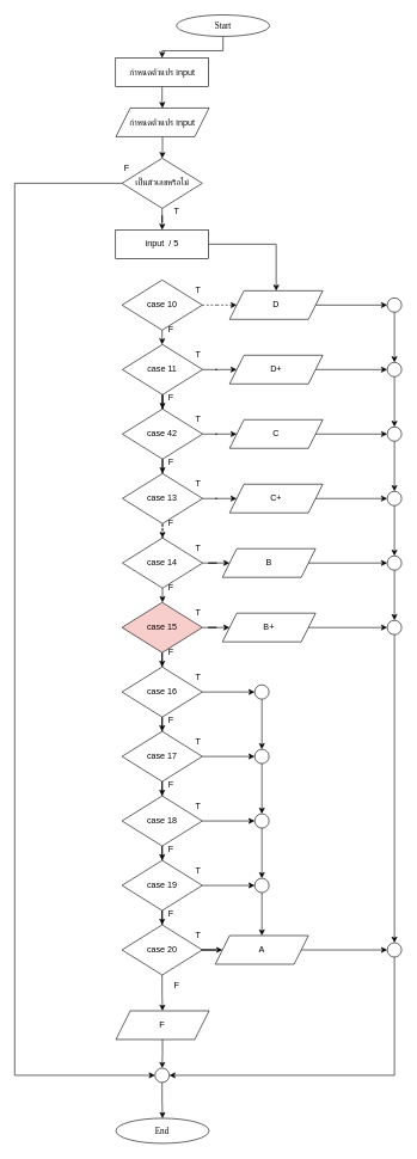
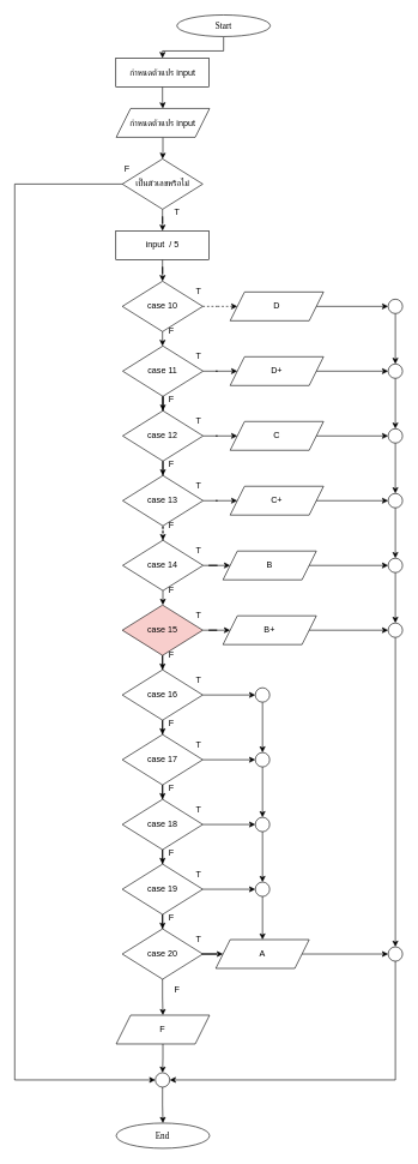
  <mxCell id="0" />
  <mxCell id="1" parent="0" />
  <mxCell id="2" value="" style="edgeStyle=orthogonalEdgeStyle;rounded=0;orthogonalLoop=1;jettySize=auto;html=1;" edge="1" parent="1" source="3" target="5"><mxGeometry relative="1" as="geometry" /></mxCell>
  <mxCell id="3" value="&lt;font data-font-src=&quot;https://fonts.googleapis.com/css?family=Sarabun&quot; face=&quot;Sarabun&quot;&gt;Start&lt;/font&gt;" style="ellipse;whiteSpace=wrap;html=1;" vertex="1" parent="1"><mxGeometry x="245.83" y="20" width="130" height="30" as="geometry" /></mxCell>
  <mxCell id="4" value="" style="edgeStyle=orthogonalEdgeStyle;rounded=0;orthogonalLoop=1;jettySize=auto;html=1;" edge="1" parent="1" source="5" target="7"><mxGeometry relative="1" as="geometry" /></mxCell>
  <mxCell id="5" value="กำหนดตัวแปร input" style="rounded=0;whiteSpace=wrap;html=1;" vertex="1" parent="1"><mxGeometry x="160.83" y="80" width="130" height="40" as="geometry" /></mxCell>
  <mxCell id="6" value="" style="edgeStyle=orthogonalEdgeStyle;rounded=0;orthogonalLoop=1;jettySize=auto;html=1;" edge="1" parent="1" source="7"><mxGeometry relative="1" as="geometry"><mxPoint x="225.85" y="220.015" as="targetPoint" /></mxGeometry></mxCell>
  <mxCell id="7" value="กำหนดตัวแปร input" style="shape=parallelogram;perimeter=parallelogramPerimeter;whiteSpace=wrap;html=1;fixedSize=1;" vertex="1" parent="1"><mxGeometry x="161.33" y="150" width="130" height="40" as="geometry" /></mxCell>
- <mxCell id="8" style="edgeStyle=orthogonalEdgeStyle;rounded=0;orthogonalLoop=1;jettySize=auto;html=1;" edge="1" parent="1" source="9" target="45"><mxGeometry relative="1" as="geometry" /></mxCell>
+ <mxCell id="8" style="edgeStyle=orthogonalEdgeStyle;rounded=0;orthogonalLoop=1;jettySize=auto;html=1;entryX=0.5;entryY=0;entryDx=0;entryDy=0;" edge="1" parent="1" source="9" target="12"><mxGeometry relative="1" as="geometry" /></mxCell>
  <mxCell id="9" value="input&amp;nbsp; / 5" style="rounded=0;whiteSpace=wrap;html=1;" vertex="1" parent="1"><mxGeometry x="160.83" y="320" width="130" height="40" as="geometry" /></mxCell>
  <mxCell id="10" value="" style="edgeStyle=orthogonalEdgeStyle;rounded=0;orthogonalLoop=1;jettySize=auto;html=1;" edge="1" parent="1" source="12" target="16"><mxGeometry relative="1" as="geometry" /></mxCell>
  <mxCell id="11" value="" style="edgeStyle=orthogonalEdgeStyle;rounded=0;orthogonalLoop=1;jettySize=auto;html=1;dashed=1;" edge="1" parent="1" source="12" target="45"><mxGeometry relative="1" as="geometry" /></mxCell>
  <mxCell id="12" value="case 10" style="rhombus;whiteSpace=wrap;html=1;" vertex="1" parent="1"><mxGeometry x="169.83" y="390" width="112" height="70" as="geometry" /></mxCell>
  <mxCell id="13" value="" style="edgeStyle=orthogonalEdgeStyle;rounded=0;orthogonalLoop=1;jettySize=auto;html=1;" edge="1" parent="1" source="16" target="19"><mxGeometry relative="1" as="geometry" /></mxCell>
  <mxCell id="14" value="" style="edgeStyle=orthogonalEdgeStyle;rounded=0;orthogonalLoop=1;jettySize=auto;html=1;" edge="1" parent="1" source="16" target="47"><mxGeometry relative="1" as="geometry" /></mxCell>
  <mxCell id="15" value="" style="edgeStyle=orthogonalEdgeStyle;rounded=0;orthogonalLoop=1;jettySize=auto;html=1;" edge="1" parent="1" source="16" target="96"><mxGeometry relative="1" as="geometry" /></mxCell>
  <mxCell id="16" value="case 11" style="rhombus;whiteSpace=wrap;html=1;" vertex="1" parent="1"><mxGeometry x="170.33" y="480" width="112" height="70" as="geometry" /></mxCell>
  <mxCell id="17" value="" style="edgeStyle=orthogonalEdgeStyle;rounded=0;orthogonalLoop=1;jettySize=auto;html=1;" edge="1" parent="1" source="19" target="22"><mxGeometry relative="1" as="geometry" /></mxCell>
  <mxCell id="18" value="" style="edgeStyle=orthogonalEdgeStyle;rounded=0;orthogonalLoop=1;jettySize=auto;html=1;" edge="1" parent="1" source="19" target="51"><mxGeometry relative="1" as="geometry" /></mxCell>
- <mxCell id="19" value="case 42" style="rhombus;whiteSpace=wrap;html=1;" vertex="1" parent="1"><mxGeometry x="170.33" y="570" width="112" height="70" as="geometry" /></mxCell>
+ <mxCell id="19" value="case 12" style="rhombus;whiteSpace=wrap;html=1;" vertex="1" parent="1"><mxGeometry x="170.33" y="570" width="112" height="70" as="geometry" /></mxCell>
  <mxCell id="20" value="" style="edgeStyle=orthogonalEdgeStyle;rounded=0;orthogonalLoop=1;jettySize=auto;html=1;dashed=1;" edge="1" parent="1" source="22" target="25"><mxGeometry relative="1" as="geometry" /></mxCell>
  <mxCell id="21" value="" style="edgeStyle=orthogonalEdgeStyle;rounded=0;orthogonalLoop=1;jettySize=auto;html=1;" edge="1" parent="1" source="22" target="53"><mxGeometry relative="1" as="geometry" /></mxCell>
  <mxCell id="22" value="case 13" style="rhombus;whiteSpace=wrap;html=1;" vertex="1" parent="1"><mxGeometry x="170.33" y="660" width="112" height="70" as="geometry" /></mxCell>
  <mxCell id="23" value="" style="edgeStyle=orthogonalEdgeStyle;rounded=0;orthogonalLoop=1;jettySize=auto;html=1;" edge="1" parent="1" source="25" target="28"><mxGeometry relative="1" as="geometry" /></mxCell>
  <mxCell id="24" value="" style="edgeStyle=orthogonalEdgeStyle;rounded=0;orthogonalLoop=1;jettySize=auto;html=1;" edge="1" parent="1" source="25" target="55"><mxGeometry relative="1" as="geometry" /></mxCell>
  <mxCell id="25" value="case 14" style="rhombus;whiteSpace=wrap;html=1;" vertex="1" parent="1"><mxGeometry x="170.33" y="750" width="112" height="70" as="geometry" /></mxCell>
  <mxCell id="26" value="" style="edgeStyle=orthogonalEdgeStyle;rounded=0;orthogonalLoop=1;jettySize=auto;html=1;" edge="1" parent="1" source="28" target="31"><mxGeometry relative="1" as="geometry" /></mxCell>
  <mxCell id="27" value="" style="edgeStyle=orthogonalEdgeStyle;rounded=0;orthogonalLoop=1;jettySize=auto;html=1;" edge="1" parent="1" source="28" target="57"><mxGeometry relative="1" as="geometry" /></mxCell>
  <mxCell id="28" value="case 15" style="rhombus;whiteSpace=wrap;html=1;fillColor=#f8cecc;" vertex="1" parent="1"><mxGeometry x="169.83" y="840" width="112" height="70" as="geometry" /></mxCell>
  <mxCell id="29" value="" style="edgeStyle=orthogonalEdgeStyle;rounded=0;orthogonalLoop=1;jettySize=auto;html=1;" edge="1" parent="1" source="31" target="34"><mxGeometry relative="1" as="geometry" /></mxCell>
  <mxCell id="30" value="" style="edgeStyle=orthogonalEdgeStyle;rounded=0;orthogonalLoop=1;jettySize=auto;html=1;" edge="1" parent="1" source="31" target="67"><mxGeometry relative="1" as="geometry" /></mxCell>
  <mxCell id="31" value="case 16" style="rhombus;whiteSpace=wrap;html=1;" vertex="1" parent="1"><mxGeometry x="169.83" y="930" width="112" height="70" as="geometry" /></mxCell>
  <mxCell id="32" value="" style="edgeStyle=orthogonalEdgeStyle;rounded=0;orthogonalLoop=1;jettySize=auto;html=1;" edge="1" parent="1" source="34" target="37"><mxGeometry relative="1" as="geometry" /></mxCell>
  <mxCell id="33" value="" style="edgeStyle=orthogonalEdgeStyle;rounded=0;orthogonalLoop=1;jettySize=auto;html=1;" edge="1" parent="1" source="34" target="61"><mxGeometry relative="1" as="geometry" /></mxCell>
  <mxCell id="34" value="case 17" style="rhombus;whiteSpace=wrap;html=1;" vertex="1" parent="1"><mxGeometry x="169.83" y="1020" width="112" height="70" as="geometry" /></mxCell>
  <mxCell id="35" value="" style="edgeStyle=orthogonalEdgeStyle;rounded=0;orthogonalLoop=1;jettySize=auto;html=1;" edge="1" parent="1" source="37" target="40"><mxGeometry relative="1" as="geometry" /></mxCell>
  <mxCell id="36" value="" style="edgeStyle=orthogonalEdgeStyle;rounded=0;orthogonalLoop=1;jettySize=auto;html=1;" edge="1" parent="1" source="37" target="63"><mxGeometry relative="1" as="geometry" /></mxCell>
  <mxCell id="37" value="case 18" style="rhombus;whiteSpace=wrap;html=1;" vertex="1" parent="1"><mxGeometry x="169.83" y="1110" width="112" height="70" as="geometry" /></mxCell>
  <mxCell id="38" value="" style="edgeStyle=orthogonalEdgeStyle;rounded=0;orthogonalLoop=1;jettySize=auto;html=1;" edge="1" parent="1" source="40" target="43"><mxGeometry relative="1" as="geometry" /></mxCell>
  <mxCell id="39" value="" style="edgeStyle=orthogonalEdgeStyle;rounded=0;orthogonalLoop=1;jettySize=auto;html=1;" edge="1" parent="1" source="40" target="65"><mxGeometry relative="1" as="geometry" /></mxCell>
  <mxCell id="40" value="case 19" style="rhombus;whiteSpace=wrap;html=1;" vertex="1" parent="1"><mxGeometry x="169.83" y="1200" width="112" height="70" as="geometry" /></mxCell>
  <mxCell id="41" value="" style="edgeStyle=orthogonalEdgeStyle;rounded=0;orthogonalLoop=1;jettySize=auto;html=1;" edge="1" parent="1" source="43" target="59"><mxGeometry relative="1" as="geometry" /></mxCell>
  <mxCell id="42" value="" style="edgeStyle=orthogonalEdgeStyle;rounded=0;orthogonalLoop=1;jettySize=auto;html=1;" edge="1" parent="1" source="43" target="49"><mxGeometry relative="1" as="geometry" /></mxCell>
  <mxCell id="43" value="case 20" style="rhombus;whiteSpace=wrap;html=1;" vertex="1" parent="1"><mxGeometry x="169.83" y="1290" width="112" height="70" as="geometry" /></mxCell>
  <mxCell id="44" value="" style="edgeStyle=orthogonalEdgeStyle;rounded=0;orthogonalLoop=1;jettySize=auto;html=1;" edge="1" parent="1" source="45" target="72"><mxGeometry relative="1" as="geometry" /></mxCell>
  <mxCell id="45" value="D" style="shape=parallelogram;perimeter=parallelogramPerimeter;whiteSpace=wrap;html=1;fixedSize=1;" vertex="1" parent="1"><mxGeometry x="320" y="405" width="130" height="40" as="geometry" /></mxCell>
  <mxCell id="46" value="" style="edgeStyle=orthogonalEdgeStyle;rounded=0;orthogonalLoop=1;jettySize=auto;html=1;" edge="1" parent="1" source="47" target="74"><mxGeometry relative="1" as="geometry" /></mxCell>
  <mxCell id="47" value="D+" style="shape=parallelogram;perimeter=parallelogramPerimeter;whiteSpace=wrap;html=1;fixedSize=1;" vertex="1" parent="1"><mxGeometry x="320" y="495" width="130" height="40" as="geometry" /></mxCell>
  <mxCell id="48" value="" style="edgeStyle=orthogonalEdgeStyle;rounded=0;orthogonalLoop=1;jettySize=auto;html=1;" edge="1" parent="1" source="49" target="70"><mxGeometry relative="1" as="geometry" /></mxCell>
  <mxCell id="49" value="F" style="shape=parallelogram;perimeter=parallelogramPerimeter;whiteSpace=wrap;html=1;fixedSize=1;" vertex="1" parent="1"><mxGeometry x="161.33" y="1410" width="130" height="40" as="geometry" /></mxCell>
  <mxCell id="50" value="" style="edgeStyle=orthogonalEdgeStyle;rounded=0;orthogonalLoop=1;jettySize=auto;html=1;" edge="1" parent="1" source="51" target="76"><mxGeometry relative="1" as="geometry" /></mxCell>
  <mxCell id="51" value="C" style="shape=parallelogram;perimeter=parallelogramPerimeter;whiteSpace=wrap;html=1;fixedSize=1;" vertex="1" parent="1"><mxGeometry x="320" y="585" width="130" height="40" as="geometry" /></mxCell>
  <mxCell id="52" value="" style="edgeStyle=orthogonalEdgeStyle;rounded=0;orthogonalLoop=1;jettySize=auto;html=1;" edge="1" parent="1" source="53" target="78"><mxGeometry relative="1" as="geometry" /></mxCell>
  <mxCell id="53" value="C+" style="shape=parallelogram;perimeter=parallelogramPerimeter;whiteSpace=wrap;html=1;fixedSize=1;" vertex="1" parent="1"><mxGeometry x="320" y="675" width="130" height="40" as="geometry" /></mxCell>
  <mxCell id="54" value="" style="edgeStyle=orthogonalEdgeStyle;rounded=0;orthogonalLoop=1;jettySize=auto;html=1;" edge="1" parent="1" source="55" target="80"><mxGeometry relative="1" as="geometry" /></mxCell>
  <mxCell id="55" value="B" style="shape=parallelogram;perimeter=parallelogramPerimeter;whiteSpace=wrap;html=1;fixedSize=1;" vertex="1" parent="1"><mxGeometry x="310" y="765" width="130" height="40" as="geometry" /></mxCell>
  <mxCell id="56" value="" style="edgeStyle=orthogonalEdgeStyle;rounded=0;orthogonalLoop=1;jettySize=auto;html=1;" edge="1" parent="1" source="57" target="82"><mxGeometry relative="1" as="geometry" /></mxCell>
  <mxCell id="57" value="B+" style="shape=parallelogram;perimeter=parallelogramPerimeter;whiteSpace=wrap;html=1;fixedSize=1;" vertex="1" parent="1"><mxGeometry x="310" y="855" width="130" height="40" as="geometry" /></mxCell>
  <mxCell id="58" style="edgeStyle=orthogonalEdgeStyle;rounded=0;orthogonalLoop=1;jettySize=auto;html=1;entryX=0;entryY=0.5;entryDx=0;entryDy=0;" edge="1" parent="1" source="59" target="106"><mxGeometry relative="1" as="geometry" /></mxCell>
  <mxCell id="59" value="A" style="shape=parallelogram;perimeter=parallelogramPerimeter;whiteSpace=wrap;html=1;fixedSize=1;" vertex="1" parent="1"><mxGeometry x="300" y="1305" width="130" height="40" as="geometry" /></mxCell>
  <mxCell id="60" value="" style="edgeStyle=orthogonalEdgeStyle;rounded=0;orthogonalLoop=1;jettySize=auto;html=1;" edge="1" parent="1" source="61" target="63"><mxGeometry relative="1" as="geometry" /></mxCell>
  <mxCell id="61" value="" style="ellipse;whiteSpace=wrap;html=1;aspect=fixed;" vertex="1" parent="1"><mxGeometry x="355" y="1045" width="20" height="20" as="geometry" /></mxCell>
  <mxCell id="62" value="" style="edgeStyle=orthogonalEdgeStyle;rounded=0;orthogonalLoop=1;jettySize=auto;html=1;" edge="1" parent="1" source="63" target="65"><mxGeometry relative="1" as="geometry" /></mxCell>
  <mxCell id="63" value="" style="ellipse;whiteSpace=wrap;html=1;aspect=fixed;" vertex="1" parent="1"><mxGeometry x="355" y="1135" width="20" height="20" as="geometry" /></mxCell>
  <mxCell id="64" value="" style="edgeStyle=orthogonalEdgeStyle;rounded=0;orthogonalLoop=1;jettySize=auto;html=1;" edge="1" parent="1" source="65" target="59"><mxGeometry relative="1" as="geometry" /></mxCell>
  <mxCell id="65" value="" style="ellipse;whiteSpace=wrap;html=1;aspect=fixed;" vertex="1" parent="1"><mxGeometry x="355" y="1225" width="20" height="20" as="geometry" /></mxCell>
  <mxCell id="66" style="edgeStyle=orthogonalEdgeStyle;rounded=0;orthogonalLoop=1;jettySize=auto;html=1;entryX=0.5;entryY=0;entryDx=0;entryDy=0;" edge="1" parent="1" source="67" target="61"><mxGeometry relative="1" as="geometry" /></mxCell>
  <mxCell id="67" value="" style="ellipse;whiteSpace=wrap;html=1;aspect=fixed;" vertex="1" parent="1"><mxGeometry x="355" y="955" width="20" height="20" as="geometry" /></mxCell>
  <mxCell id="68" value="&lt;font face=&quot;Sarabun&quot;&gt;End&lt;/font&gt;" style="ellipse;whiteSpace=wrap;html=1;" vertex="1" parent="1"><mxGeometry x="161.33" y="1560" width="130" height="35" as="geometry" /></mxCell>
  <mxCell id="69" value="" style="edgeStyle=orthogonalEdgeStyle;rounded=0;orthogonalLoop=1;jettySize=auto;html=1;" edge="1" parent="1" source="70" target="68"><mxGeometry relative="1" as="geometry" /></mxCell>
  <mxCell id="70" value="" style="ellipse;whiteSpace=wrap;html=1;aspect=fixed;" vertex="1" parent="1"><mxGeometry x="215.83" y="1490" width="20" height="20" as="geometry" /></mxCell>
  <mxCell id="71" value="" style="edgeStyle=orthogonalEdgeStyle;rounded=0;orthogonalLoop=1;jettySize=auto;html=1;" edge="1" parent="1" source="72" target="74"><mxGeometry relative="1" as="geometry" /></mxCell>
  <mxCell id="72" value="" style="ellipse;whiteSpace=wrap;html=1;aspect=fixed;" vertex="1" parent="1"><mxGeometry x="540" y="415" width="20" height="20" as="geometry" /></mxCell>
  <mxCell id="73" value="" style="edgeStyle=orthogonalEdgeStyle;rounded=0;orthogonalLoop=1;jettySize=auto;html=1;" edge="1" parent="1" source="74" target="76"><mxGeometry relative="1" as="geometry" /></mxCell>
  <mxCell id="74" value="" style="ellipse;whiteSpace=wrap;html=1;aspect=fixed;" vertex="1" parent="1"><mxGeometry x="540" y="505" width="20" height="20" as="geometry" /></mxCell>
  <mxCell id="75" value="" style="edgeStyle=orthogonalEdgeStyle;rounded=0;orthogonalLoop=1;jettySize=auto;html=1;" edge="1" parent="1" source="76" target="78"><mxGeometry relative="1" as="geometry" /></mxCell>
  <mxCell id="76" value="" style="ellipse;whiteSpace=wrap;html=1;aspect=fixed;" vertex="1" parent="1"><mxGeometry x="540" y="595" width="20" height="20" as="geometry" /></mxCell>
  <mxCell id="77" value="" style="edgeStyle=orthogonalEdgeStyle;rounded=0;orthogonalLoop=1;jettySize=auto;html=1;" edge="1" parent="1" source="78" target="80"><mxGeometry relative="1" as="geometry" /></mxCell>
  <mxCell id="78" value="" style="ellipse;whiteSpace=wrap;html=1;aspect=fixed;" vertex="1" parent="1"><mxGeometry x="540" y="685" width="20" height="20" as="geometry" /></mxCell>
  <mxCell id="79" value="" style="edgeStyle=orthogonalEdgeStyle;rounded=0;orthogonalLoop=1;jettySize=auto;html=1;" edge="1" parent="1" source="80" target="82"><mxGeometry relative="1" as="geometry" /></mxCell>
  <mxCell id="80" value="" style="ellipse;whiteSpace=wrap;html=1;aspect=fixed;" vertex="1" parent="1"><mxGeometry x="540" y="775" width="20" height="20" as="geometry" /></mxCell>
  <mxCell id="81" style="edgeStyle=orthogonalEdgeStyle;rounded=0;orthogonalLoop=1;jettySize=auto;html=1;entryX=0.5;entryY=0;entryDx=0;entryDy=0;" edge="1" parent="1" source="82" target="106"><mxGeometry relative="1" as="geometry" /></mxCell>
  <mxCell id="82" value="" style="ellipse;whiteSpace=wrap;html=1;aspect=fixed;" vertex="1" parent="1"><mxGeometry x="540" y="865" width="20" height="20" as="geometry" /></mxCell>
  <mxCell id="83" value="T" style="text;html=1;align=center;verticalAlign=middle;resizable=0;points=[];autosize=1;strokeColor=none;fillColor=none;" vertex="1" parent="1"><mxGeometry x="261.33" y="390" width="30" height="30" as="geometry" /></mxCell>
  <mxCell id="84" value="T" style="text;html=1;align=center;verticalAlign=middle;resizable=0;points=[];autosize=1;strokeColor=none;fillColor=none;" vertex="1" parent="1"><mxGeometry x="261.33" y="480" width="30" height="30" as="geometry" /></mxCell>
  <mxCell id="85" value="T" style="text;html=1;align=center;verticalAlign=middle;resizable=0;points=[];autosize=1;strokeColor=none;fillColor=none;" vertex="1" parent="1"><mxGeometry x="261.33" y="570" width="30" height="30" as="geometry" /></mxCell>
  <mxCell id="86" value="T" style="text;html=1;align=center;verticalAlign=middle;resizable=0;points=[];autosize=1;strokeColor=none;fillColor=none;" vertex="1" parent="1"><mxGeometry x="261.33" y="660" width="30" height="30" as="geometry" /></mxCell>
  <mxCell id="87" value="T" style="text;html=1;align=center;verticalAlign=middle;resizable=0;points=[];autosize=1;strokeColor=none;fillColor=none;" vertex="1" parent="1"><mxGeometry x="261.33" y="750" width="30" height="30" as="geometry" /></mxCell>
  <mxCell id="88" value="T" style="text;html=1;align=center;verticalAlign=middle;resizable=0;points=[];autosize=1;strokeColor=none;fillColor=none;" vertex="1" parent="1"><mxGeometry x="261.33" y="840" width="30" height="30" as="geometry" /></mxCell>
  <mxCell id="89" value="T" style="text;html=1;align=center;verticalAlign=middle;resizable=0;points=[];autosize=1;strokeColor=none;fillColor=none;" vertex="1" parent="1"><mxGeometry x="261.33" y="930" width="30" height="30" as="geometry" /></mxCell>
  <mxCell id="90" value="T" style="text;html=1;align=center;verticalAlign=middle;resizable=0;points=[];autosize=1;strokeColor=none;fillColor=none;" vertex="1" parent="1"><mxGeometry x="261.33" y="1020" width="30" height="30" as="geometry" /></mxCell>
  <mxCell id="91" value="T" style="text;html=1;align=center;verticalAlign=middle;resizable=0;points=[];autosize=1;strokeColor=none;fillColor=none;" vertex="1" parent="1"><mxGeometry x="261.33" y="1110" width="30" height="30" as="geometry" /></mxCell>
  <mxCell id="92" value="T" style="text;html=1;align=center;verticalAlign=middle;resizable=0;points=[];autosize=1;strokeColor=none;fillColor=none;" vertex="1" parent="1"><mxGeometry x="261.33" y="1200" width="30" height="30" as="geometry" /></mxCell>
  <mxCell id="93" value="T" style="text;html=1;align=center;verticalAlign=middle;resizable=0;points=[];autosize=1;strokeColor=none;fillColor=none;" vertex="1" parent="1"><mxGeometry x="260.83" y="1290" width="30" height="30" as="geometry" /></mxCell>
  <mxCell id="94" value="F" style="text;html=1;align=center;verticalAlign=middle;resizable=0;points=[];autosize=1;strokeColor=none;fillColor=none;" vertex="1" parent="1"><mxGeometry x="222.83" y="445" width="30" height="30" as="geometry" /></mxCell>
  <mxCell id="95" value="F" style="text;html=1;align=center;verticalAlign=middle;resizable=0;points=[];autosize=1;strokeColor=none;fillColor=none;" vertex="1" parent="1"><mxGeometry x="222.83" y="540" width="30" height="30" as="geometry" /></mxCell>
  <mxCell id="96" value="F" style="text;html=1;align=center;verticalAlign=middle;resizable=0;points=[];autosize=1;strokeColor=none;fillColor=none;" vertex="1" parent="1"><mxGeometry x="222.83" y="630" width="30" height="30" as="geometry" /></mxCell>
  <mxCell id="97" value="F" style="text;html=1;align=center;verticalAlign=middle;resizable=0;points=[];autosize=1;strokeColor=none;fillColor=none;" vertex="1" parent="1"><mxGeometry x="222.83" y="715" width="30" height="30" as="geometry" /></mxCell>
  <mxCell id="98" value="F" style="text;html=1;align=center;verticalAlign=middle;resizable=0;points=[];autosize=1;strokeColor=none;fillColor=none;" vertex="1" parent="1"><mxGeometry x="222.83" y="805" width="30" height="30" as="geometry" /></mxCell>
  <mxCell id="99" value="F" style="text;html=1;align=center;verticalAlign=middle;resizable=0;points=[];autosize=1;strokeColor=none;fillColor=none;" vertex="1" parent="1"><mxGeometry x="222.83" y="895" width="30" height="30" as="geometry" /></mxCell>
  <mxCell id="100" value="F" style="text;html=1;align=center;verticalAlign=middle;resizable=0;points=[];autosize=1;strokeColor=none;fillColor=none;" vertex="1" parent="1"><mxGeometry x="222.83" y="990" width="30" height="30" as="geometry" /></mxCell>
  <mxCell id="101" value="F" style="text;html=1;align=center;verticalAlign=middle;resizable=0;points=[];autosize=1;strokeColor=none;fillColor=none;" vertex="1" parent="1"><mxGeometry x="222.83" y="1080" width="30" height="30" as="geometry" /></mxCell>
  <mxCell id="102" value="F" style="text;html=1;align=center;verticalAlign=middle;resizable=0;points=[];autosize=1;strokeColor=none;fillColor=none;" vertex="1" parent="1"><mxGeometry x="222.83" y="1170" width="30" height="30" as="geometry" /></mxCell>
  <mxCell id="103" value="F" style="text;html=1;align=center;verticalAlign=middle;resizable=0;points=[];autosize=1;strokeColor=none;fillColor=none;" vertex="1" parent="1"><mxGeometry x="222.83" y="1260" width="30" height="30" as="geometry" /></mxCell>
  <mxCell id="104" value="F" style="text;html=1;align=center;verticalAlign=middle;resizable=0;points=[];autosize=1;strokeColor=none;fillColor=none;" vertex="1" parent="1"><mxGeometry x="230.83" y="1360" width="30" height="30" as="geometry" /></mxCell>
  <mxCell id="105" style="edgeStyle=orthogonalEdgeStyle;rounded=0;orthogonalLoop=1;jettySize=auto;html=1;entryX=1;entryY=0.5;entryDx=0;entryDy=0;" edge="1" parent="1" source="106" target="70"><mxGeometry relative="1" as="geometry"><Array as="points"><mxPoint x="550" y="1500" /></Array></mxGeometry></mxCell>
  <mxCell id="106" value="" style="ellipse;whiteSpace=wrap;html=1;aspect=fixed;" vertex="1" parent="1"><mxGeometry x="540" y="1315" width="20" height="20" as="geometry" /></mxCell>
  <mxCell id="107" style="edgeStyle=orthogonalEdgeStyle;rounded=0;orthogonalLoop=1;jettySize=auto;html=1;entryX=0.5;entryY=0;entryDx=0;entryDy=0;" edge="1" parent="1" source="109" target="9"><mxGeometry relative="1" as="geometry" /></mxCell>
  <mxCell id="108" style="edgeStyle=orthogonalEdgeStyle;rounded=0;orthogonalLoop=1;jettySize=auto;html=1;entryX=0;entryY=0.5;entryDx=0;entryDy=0;" edge="1" parent="1" source="109" target="70"><mxGeometry relative="1" as="geometry"><Array as="points"><mxPoint x="20" y="255" /><mxPoint x="20" y="1500" /></Array></mxGeometry></mxCell>
  <mxCell id="109" value="เป็นตัวเลขหรือไม่" style="rhombus;whiteSpace=wrap;html=1;" vertex="1" parent="1"><mxGeometry x="169.83" y="220" width="112" height="70" as="geometry" /></mxCell>
  <mxCell id="110" value="F" style="text;html=1;align=center;verticalAlign=middle;resizable=0;points=[];autosize=1;strokeColor=none;fillColor=none;" vertex="1" parent="1"><mxGeometry x="160.83" y="220" width="30" height="30" as="geometry" /></mxCell>
  <mxCell id="111" value="T" style="text;html=1;align=center;verticalAlign=middle;resizable=0;points=[];autosize=1;strokeColor=none;fillColor=none;" vertex="1" parent="1"><mxGeometry x="230.83" y="280" width="30" height="30" as="geometry" /></mxCell>
